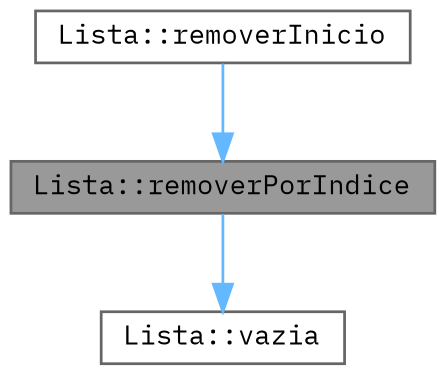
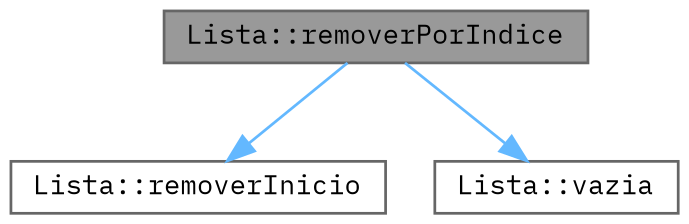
  digraph {
    fontname="IBM Plex Mono"
    rankdir=TB
    node [color=grey40 fillcolor=white fontname="IBM Plex Mono" fontsize=10 shape=box style=filled]
    edge [color=steelblue1 fontname="IBM Plex Mono" fontsize=10 labelfontname=Helvetica labelfontsize=10 style=solid]
    n1 [color=gray40 fillcolor=grey60 fontcolor=black height=0.2 label="Lista::removerPorIndice" width=0.4]
    n2 [height=0.2 label="Lista::removerInicio" width=0.4]
    n3 [height=0.2 label="Lista::vazia" width=0.4]
-   n2 -> n1
+   n1 -> n2
    n1 -> n3
  }
